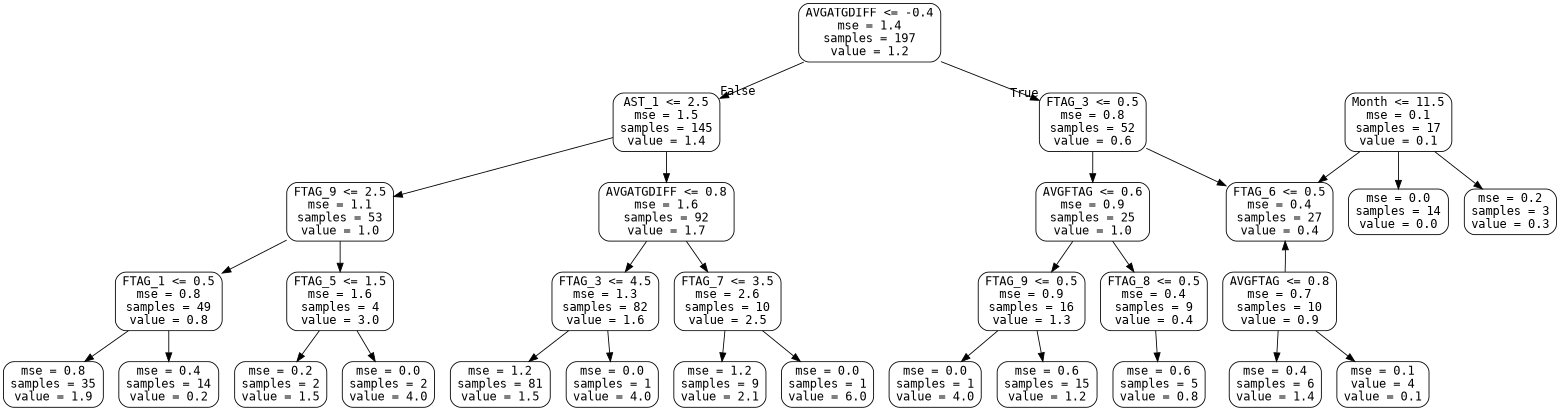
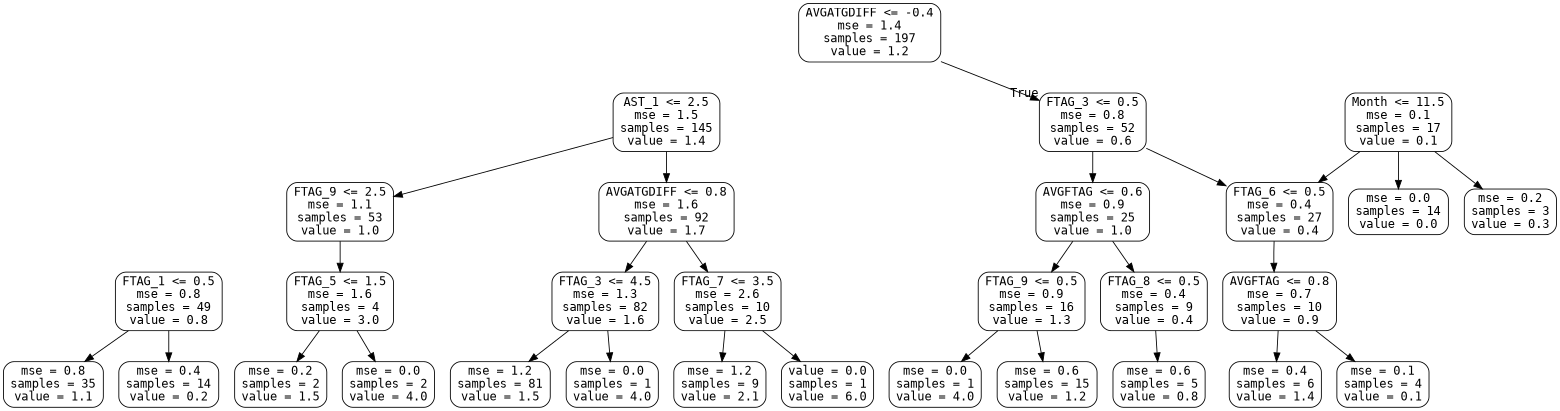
  digraph {
    fontname="DejaVu Sans Mono"
    node [color=black fontname="DejaVu Sans Mono" shape=box style=rounded]
    edge [fontname="DejaVu Sans Mono"]
    n1 [label="AVGATGDIFF <= -0.4\nmse = 1.4\nsamples = 197\nvalue = 1.2"]
    n2 [label="FTAG_3 <= 0.5\nmse = 0.8\nsamples = 52\nvalue = 0.6"]
    n3 [label="AST_1 <= 2.5\nmse = 1.5\nsamples = 145\nvalue = 1.4"]
    n4 [label="AVGFTAG <= 0.6\nmse = 0.9\nsamples = 25\nvalue = 1.0"]
    n5 [label="FTAG_6 <= 0.5\nmse = 0.4\nsamples = 27\nvalue = 0.4"]
    n6 [label="FTAG_9 <= 2.5\nmse = 1.1\nsamples = 53\nvalue = 1.0"]
    n7 [label="AVGATGDIFF <= 0.8\nmse = 1.6\nsamples = 92\nvalue = 1.7"]
    n8 [label="FTAG_8 <= 0.5\nmse = 0.4\nsamples = 9\nvalue = 0.4"]
    n9 [label="FTAG_9 <= 0.5\nmse = 0.9\nsamples = 16\nvalue = 1.3"]
    n10 [label="AVGFTAG <= 0.8\nmse = 0.7\nsamples = 10\nvalue = 0.9"]
    n11 [label="mse = 0.6\nsamples = 5\nvalue = 0.8"]
    n12 [label="mse = 0.0\nsamples = 1\nvalue = 4.0"]
    n13 [label="mse = 0.6\nsamples = 15\nvalue = 1.2"]
-   n14 [label="mse = 0.1\nvalue = 4\nvalue = 0.1"]
+   n14 [label="mse = 0.1\nsamples = 4\nvalue = 0.1"]
    n15 [label="mse = 0.4\nsamples = 6\nvalue = 1.4"]
    n16 [label="Month <= 11.5\nmse = 0.1\nsamples = 17\nvalue = 0.1"]
    n17 [label="mse = 0.0\nsamples = 14\nvalue = 0.0"]
    n18 [label="mse = 0.2\nsamples = 3\nvalue = 0.3"]
    n19 [label="FTAG_1 <= 0.5\nmse = 0.8\nsamples = 49\nvalue = 0.8"]
    n20 [label="FTAG_5 <= 1.5\nmse = 1.6\nsamples = 4\nvalue = 3.0"]
    n21 [label="FTAG_3 <= 4.5\nmse = 1.3\nsamples = 82\nvalue = 1.6"]
    n22 [label="FTAG_7 <= 3.5\nmse = 2.6\nsamples = 10\nvalue = 2.5"]
-   n23 [label="mse = 0.8\nsamples = 35\nvalue = 1.9"]
+   n23 [label="mse = 0.8\nsamples = 35\nvalue = 1.1"]
    n24 [label="mse = 0.4\nsamples = 14\nvalue = 0.2"]
    n25 [label="mse = 0.2\nsamples = 2\nvalue = 1.5"]
    n26 [label="mse = 0.0\nsamples = 2\nvalue = 4.0"]
    n27 [label="mse = 1.2\nsamples = 81\nvalue = 1.5"]
    n28 [label="mse = 0.0\nsamples = 1\nvalue = 4.0"]
    n29 [label="mse = 1.2\nsamples = 9\nvalue = 2.1"]
-   n30 [label="mse = 0.0\nsamples = 1\nvalue = 6.0"]
+   n30 [label="value = 0.0\nsamples = 1\nvalue = 6.0"]
    n1 -> n2 [headlabel=True labelangle=45 labeldistance=2.5]
-   n1 -> n3 [headlabel=False labelangle=-45 labeldistance=2.5]
    n2 -> n4
    n2 -> n5
    n3 -> n6
    n3 -> n7
    n4 -> n8
    n4 -> n9
-   n10 -> n5
-   n6 -> n19
+   n5 -> n10
    n6 -> n20
    n7 -> n21
    n7 -> n22
    n8 -> n11
    n9 -> n12
    n9 -> n13
    n10 -> n14
    n10 -> n15
    n16 -> n5
    n16 -> n17
    n16 -> n18
    n19 -> n23
    n19 -> n24
    n20 -> n25
    n20 -> n26
    n21 -> n27
    n21 -> n28
    n22 -> n29
    n22 -> n30
  }
